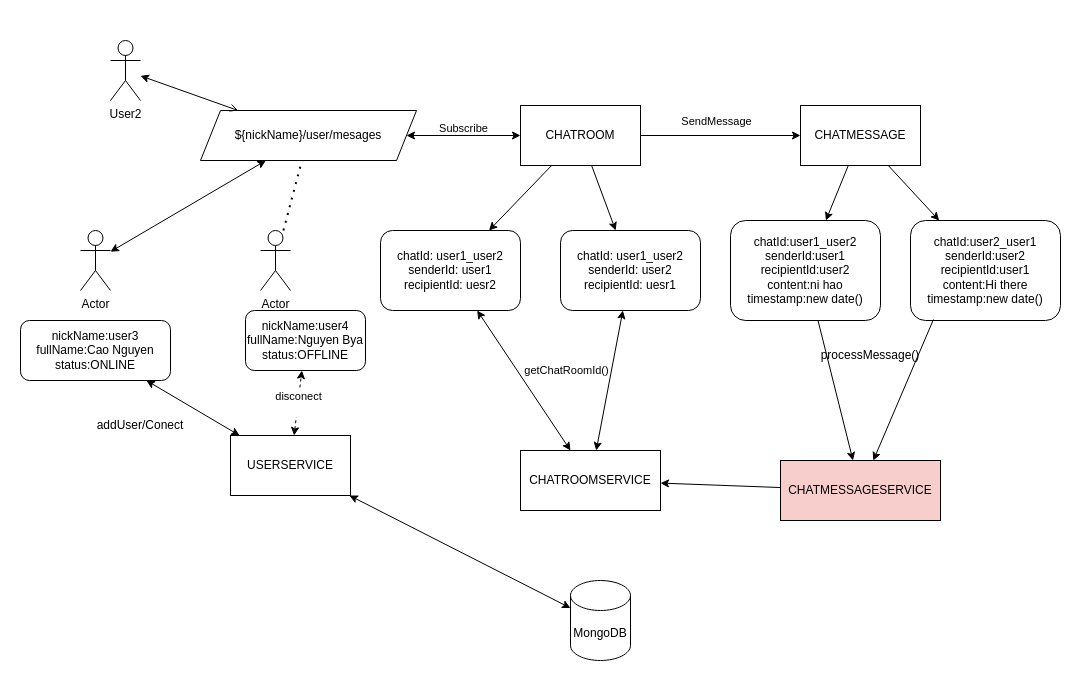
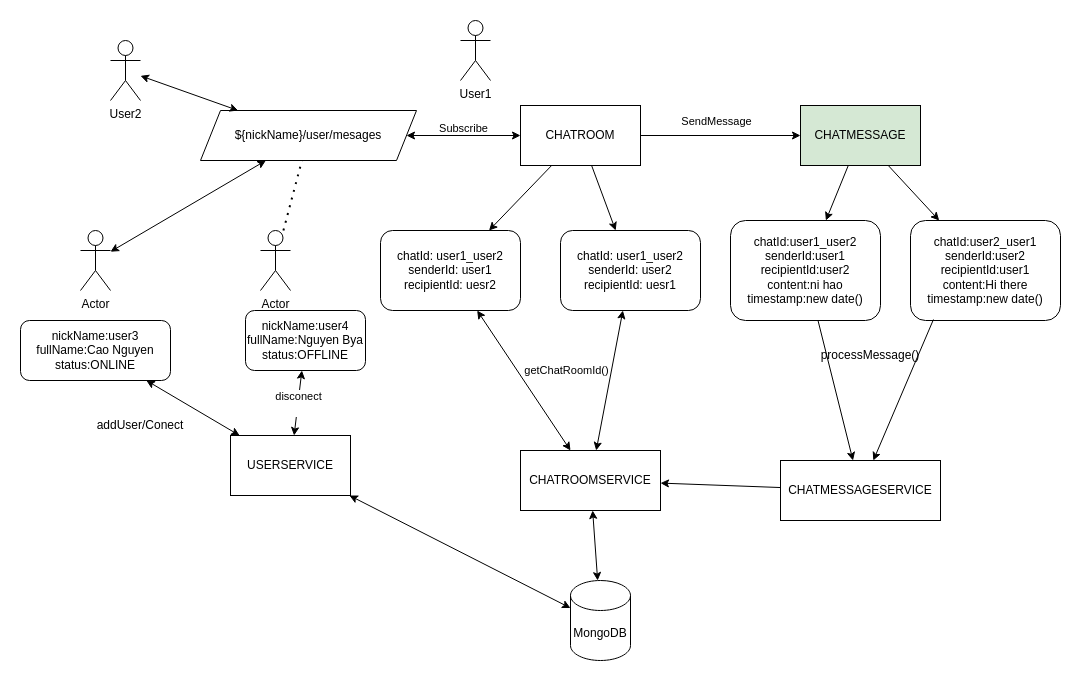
  <mxCell id="0" />
  <mxCell id="1" parent="0" />
  <mxCell id="2" value="${nickName}/user/mesages" style="shape=parallelogram;perimeter=parallelogramPerimeter;whiteSpace=wrap;html=1;fixedSize=1;" parent="1" vertex="1"><mxGeometry x="200" y="110" width="216" height="50" as="geometry" /></mxCell>
  <mxCell id="3" value="" style="endArrow=classic;startArrow=classic;html=1;rounded=0;exitX=1;exitY=0.5;exitDx=0;exitDy=0;" parent="1" source="2" target="40" edge="1"><mxGeometry width="50" height="50" relative="1" as="geometry"><mxPoint x="406" y="134.58" as="sourcePoint" /><mxPoint x="520" y="135" as="targetPoint" /></mxGeometry></mxCell>
  <mxCell id="4" value="Subscribe" style="edgeLabel;html=1;align=center;verticalAlign=middle;resizable=0;points=[];" parent="3" vertex="1" connectable="0"><mxGeometry x="-0.017" y="8" relative="1" as="geometry"><mxPoint as="offset" /></mxGeometry></mxCell>
+ <mxCell id="5" value="User1" style="shape=umlActor;verticalLabelPosition=bottom;verticalAlign=top;html=1;outlineConnect=0;" parent="1" vertex="1"><mxGeometry x="460" y="20" width="30" height="60" as="geometry" /></mxCell>
  <mxCell id="6" value="User2" style="shape=umlActor;verticalLabelPosition=bottom;verticalAlign=top;html=1;outlineConnect=0;" parent="1" vertex="1"><mxGeometry x="110" y="40" width="30" height="60" as="geometry" /></mxCell>
  <mxCell id="7" value="chatId: user1_user2&lt;div&gt;senderId: user1&lt;/div&gt;&lt;div&gt;recipientId: uesr2&lt;/div&gt;" style="rounded=1;whiteSpace=wrap;html=1;" parent="1" vertex="1"><mxGeometry x="380" y="230" width="140" height="80" as="geometry" /></mxCell>
  <mxCell id="8" value="chatId: user1_user2&lt;div&gt;senderId: user2&lt;/div&gt;&lt;div&gt;recipientId: uesr1&lt;/div&gt;" style="rounded=1;whiteSpace=wrap;html=1;" parent="1" vertex="1"><mxGeometry x="560" y="230" width="140" height="80" as="geometry" /></mxCell>
  <mxCell id="9" value="" style="endArrow=classic;html=1;rounded=0;" parent="1" source="40" target="41" edge="1"><mxGeometry width="50" height="50" relative="1" as="geometry"><mxPoint x="640" y="135" as="sourcePoint" /><mxPoint x="800" y="135" as="targetPoint" /></mxGeometry></mxCell>
  <mxCell id="10" value="SendMessage" style="edgeLabel;html=1;align=center;verticalAlign=middle;resizable=0;points=[];" parent="9" vertex="1" connectable="0"><mxGeometry x="-0.25" y="-1" relative="1" as="geometry"><mxPoint x="15" y="-16" as="offset" /></mxGeometry></mxCell>
  <mxCell id="11" value="chatId:user1_user2&lt;div&gt;senderId:user1&lt;/div&gt;&lt;div&gt;recipientId:user2&lt;/div&gt;&lt;div&gt;content:ni hao&lt;/div&gt;&lt;div&gt;timestamp:new date()&lt;/div&gt;" style="rounded=1;whiteSpace=wrap;html=1;" parent="1" vertex="1"><mxGeometry x="730" y="220" width="150" height="100" as="geometry" /></mxCell>
  <mxCell id="12" value="chatId:user2_user1&lt;div&gt;senderId:user2&lt;/div&gt;&lt;div&gt;recipientId:user1&lt;/div&gt;&lt;div&gt;content:Hi there&lt;/div&gt;&lt;div&gt;timestamp:new date()&lt;/div&gt;" style="rounded=1;whiteSpace=wrap;html=1;" parent="1" vertex="1"><mxGeometry x="910" y="220" width="150" height="100" as="geometry" /></mxCell>
  <mxCell id="13" value="" style="endArrow=classic;html=1;rounded=0;" parent="1" source="40" target="7" edge="1"><mxGeometry width="50" height="50" relative="1" as="geometry"><mxPoint x="551.111" y="165" as="sourcePoint" /><mxPoint x="490" y="230" as="targetPoint" /></mxGeometry></mxCell>
  <mxCell id="14" value="" style="endArrow=classic;html=1;rounded=0;" parent="1" source="40" target="8" edge="1"><mxGeometry width="50" height="50" relative="1" as="geometry"><mxPoint x="591.111" y="165" as="sourcePoint" /><mxPoint x="490" y="230" as="targetPoint" /></mxGeometry></mxCell>
  <mxCell id="15" value="" style="endArrow=classic;html=1;rounded=0;" parent="1" source="41" target="11" edge="1"><mxGeometry width="50" height="50" relative="1" as="geometry"><mxPoint x="830" y="165" as="sourcePoint" /><mxPoint x="770" y="200" as="targetPoint" /></mxGeometry></mxCell>
  <mxCell id="16" value="" style="endArrow=classic;html=1;rounded=0;" parent="1" source="41" target="12" edge="1"><mxGeometry width="50" height="50" relative="1" as="geometry"><mxPoint x="890" y="165" as="sourcePoint" /><mxPoint x="490" y="230" as="targetPoint" /></mxGeometry></mxCell>
  <mxCell id="17" value="MongoDB" style="shape=cylinder3;whiteSpace=wrap;html=1;boundedLbl=1;backgroundOutline=1;size=15;" parent="1" vertex="1"><mxGeometry x="570" y="580" width="60" height="80" as="geometry" /></mxCell>
  <mxCell id="18" value="" style="endArrow=classic;startArrow=classic;html=1;rounded=0;" parent="1" source="43" target="7" edge="1"><mxGeometry width="50" height="50" relative="1" as="geometry"><mxPoint x="561.429" y="450" as="sourcePoint" /><mxPoint x="490" y="230" as="targetPoint" /></mxGeometry></mxCell>
  <mxCell id="19" value="getChatRoomId()" style="edgeLabel;html=1;align=center;verticalAlign=middle;resizable=0;points=[];" vertex="1" connectable="0" parent="18"><mxGeometry x="0.068" y="1" relative="1" as="geometry"><mxPoint x="46" y="-6" as="offset" /></mxGeometry></mxCell>
  <mxCell id="20" value="" style="endArrow=classic;startArrow=classic;html=1;rounded=0;" parent="1" source="43" target="8" edge="1"><mxGeometry width="50" height="50" relative="1" as="geometry"><mxPoint x="587.143" y="450" as="sourcePoint" /><mxPoint x="490" y="230" as="targetPoint" /></mxGeometry></mxCell>
  <mxCell id="21" value="&lt;span style=&quot;color: rgba(0, 0, 0, 0); font-family: monospace; font-size: 0px; text-align: start; background-color: rgb(251, 251, 251);&quot;&gt;%3CmxGraphModel%3E%3Croot%3E%3CmxCell%20id%3D%220%22%2F%3E%3CmxCell%20id%3D%221%22%20parent%3D%220%22%2F%3E%3CmxCell%20id%3D%222%22%20value%3D%22getChatRoomId()%22%20style%3D%22edgeLabel%3Bhtml%3D1%3Balign%3Dcenter%3BverticalAlign%3Dmiddle%3Bresizable%3D0%3Bpoints%3D%5B%5D%3B%22%20vertex%3D%221%22%20connectable%3D%220%22%20parent%3D%221%22%3E%3CmxGeometry%20x%3D%22554.259%22%20y%3D%22-224.297%22%20as%3D%22geometry%22%2F%3E%3C%2FmxCell%3E%3C%2Froot%3E%3C%2FmxGraphModel%3E&lt;/span&gt;" style="edgeLabel;html=1;align=center;verticalAlign=middle;resizable=0;points=[];" vertex="1" connectable="0" parent="20"><mxGeometry x="0.133" y="3" relative="1" as="geometry"><mxPoint y="-1" as="offset" /></mxGeometry></mxCell>
  <mxCell id="22" value="&lt;span style=&quot;color: rgba(0, 0, 0, 0); font-family: monospace; font-size: 0px; text-align: start; background-color: rgb(251, 251, 251);&quot;&gt;%3CmxGraphModel%3E%3Croot%3E%3CmxCell%20id%3D%220%22%2F%3E%3CmxCell%20id%3D%221%22%20parent%3D%220%22%2F%3E%3CmxCell%20id%3D%222%22%20value%3D%22getChatRoomId()%22%20style%3D%22edgeLabel%3Bhtml%3D1%3Balign%3Dcenter%3BverticalAlign%3Dmiddle%3Bresizable%3D0%3Bpoints%3D%5B%5D%3B%22%20vertex%3D%221%22%20connectable%3D%220%22%20parent%3D%221%22%3E%3CmxGeometry%20x%3D%22554.259%22%20y%3D%22-224.297%22%20as%3D%22geometry%22%2F%3E%3C%2FmxCell%3E%3C%2Froot%3E%3C%2FmxGraphModel%3get&lt;/span&gt;" style="edgeLabel;html=1;align=center;verticalAlign=middle;resizable=0;points=[];" vertex="1" connectable="0" parent="20"><mxGeometry x="0.176" y="3" relative="1" as="geometry"><mxPoint as="offset" /></mxGeometry></mxCell>
  <mxCell id="23" value="" style="endArrow=classic;html=1;rounded=0;" parent="1" source="11" target="44" edge="1"><mxGeometry width="50" height="50" relative="1" as="geometry"><mxPoint x="790.78" y="320" as="sourcePoint" /><mxPoint x="819.217" y="450" as="targetPoint" /></mxGeometry></mxCell>
  <mxCell id="24" value="" style="endArrow=classic;html=1;rounded=0;exitX=0.153;exitY=0.99;exitDx=0;exitDy=0;exitPerimeter=0;" parent="1" source="12" target="44" edge="1"><mxGeometry width="50" height="50" relative="1" as="geometry"><mxPoint x="440" y="280" as="sourcePoint" /><mxPoint x="857.32" y="450" as="targetPoint" /></mxGeometry></mxCell>
  <mxCell id="25" value="processMessage()" style="text;html=1;align=center;verticalAlign=middle;whiteSpace=wrap;rounded=0;" vertex="1" parent="1"><mxGeometry x="840" y="340" width="60" height="30" as="geometry" /></mxCell>
+ <mxCell id="26" value="" style="endArrow=classic;startArrow=classic;html=1;rounded=0;" edge="1" parent="1" source="17" target="43"><mxGeometry width="50" height="50" relative="1" as="geometry"><mxPoint x="660" y="350" as="sourcePoint" /><mxPoint x="584.286" y="510" as="targetPoint" /></mxGeometry></mxCell>
  <mxCell id="27" value="" style="endArrow=classic;html=1;rounded=0;" edge="1" parent="1" source="44" target="43"><mxGeometry width="50" height="50" relative="1" as="geometry"><mxPoint x="788.571" y="510" as="sourcePoint" /><mxPoint x="710" y="300" as="targetPoint" /></mxGeometry></mxCell>
  <mxCell id="28" value="Actor" style="shape=umlActor;verticalLabelPosition=bottom;verticalAlign=top;html=1;outlineConnect=0;" vertex="1" parent="1"><mxGeometry x="80" y="230" width="30" height="60" as="geometry" /></mxCell>
  <mxCell id="29" value="nickName:user3&lt;div&gt;fullName:Cao Nguyen&lt;/div&gt;&lt;div&gt;status:ONLINE&lt;/div&gt;" style="rounded=1;whiteSpace=wrap;html=1;" vertex="1" parent="1"><mxGeometry x="20" y="320" width="150" height="60" as="geometry" /></mxCell>
  <mxCell id="30" value="" style="endArrow=classic;startArrow=classic;html=1;rounded=0;entryX=0;entryY=0;entryDx=0;entryDy=27.5;entryPerimeter=0;" edge="1" parent="1" source="42" target="17"><mxGeometry width="50" height="50" relative="1" as="geometry"><mxPoint x="320" y="512.742" as="sourcePoint" /><mxPoint x="420" y="300" as="targetPoint" /></mxGeometry></mxCell>
  <mxCell id="31" value="" style="endArrow=classic;startArrow=classic;html=1;rounded=0;" edge="1" parent="1" source="42" target="29"><mxGeometry width="50" height="50" relative="1" as="geometry"><mxPoint x="224.643" y="460" as="sourcePoint" /><mxPoint x="420" y="300" as="targetPoint" /></mxGeometry></mxCell>
  <mxCell id="32" value="addUser/Conect" style="text;html=1;align=center;verticalAlign=middle;whiteSpace=wrap;rounded=0;" vertex="1" parent="1"><mxGeometry x="110" y="420" width="60" height="10" as="geometry" /></mxCell>
  <mxCell id="33" value="" style="endArrow=classic;startArrow=classic;html=1;rounded=0;" edge="1" parent="1" source="28" target="2"><mxGeometry width="50" height="50" relative="1" as="geometry"><mxPoint x="540" y="350" as="sourcePoint" /><mxPoint x="590" y="300" as="targetPoint" /></mxGeometry></mxCell>
- <mxCell id="34" value="" style="endArrow=open;startArrow=classic;html=1;rounded=0;" edge="1" parent="1" source="6" target="2"><mxGeometry width="50" height="50" relative="1" as="geometry"><mxPoint x="540" y="350" as="sourcePoint" /><mxPoint x="280" y="150" as="targetPoint" /></mxGeometry></mxCell>
+ <mxCell id="34" value="" style="endArrow=classic;startArrow=classic;html=1;rounded=0;" edge="1" parent="1" source="6" target="2"><mxGeometry width="50" height="50" relative="1" as="geometry"><mxPoint x="540" y="350" as="sourcePoint" /><mxPoint x="280" y="150" as="targetPoint" /></mxGeometry></mxCell>
  <mxCell id="35" value="Actor" style="shape=umlActor;verticalLabelPosition=bottom;verticalAlign=top;html=1;outlineConnect=0;" vertex="1" parent="1"><mxGeometry x="260" y="230" width="30" height="60" as="geometry" /></mxCell>
  <mxCell id="36" value="" style="endArrow=none;dashed=1;html=1;dashPattern=1 3;strokeWidth=2;rounded=0;" edge="1" parent="1" source="35" target="2"><mxGeometry width="50" height="50" relative="1" as="geometry"><mxPoint x="540" y="350" as="sourcePoint" /><mxPoint x="590" y="300" as="targetPoint" /></mxGeometry></mxCell>
- <mxCell id="37" value="" style="endArrow=classic;startArrow=classic;html=1;rounded=0;dashed=1;" edge="1" parent="1" source="42" target="39"><mxGeometry width="50" height="50" relative="1" as="geometry"><mxPoint x="290" y="460" as="sourcePoint" /><mxPoint x="290" y="370" as="targetPoint" /></mxGeometry></mxCell>
+ <mxCell id="37" value="" style="endArrow=classic;startArrow=classic;html=1;rounded=0;" edge="1" parent="1" source="42" target="39"><mxGeometry width="50" height="50" relative="1" as="geometry"><mxPoint x="290" y="460" as="sourcePoint" /><mxPoint x="290" y="370" as="targetPoint" /></mxGeometry></mxCell>
  <mxCell id="38" value="disconect&lt;div&gt;&lt;br&gt;&lt;/div&gt;" style="edgeLabel;html=1;align=center;verticalAlign=middle;resizable=0;points=[];" vertex="1" connectable="0" parent="37"><mxGeometry x="0.013" relative="1" as="geometry"><mxPoint as="offset" /></mxGeometry></mxCell>
  <mxCell id="39" value="nickName:user4&lt;div&gt;fullName:Nguyen Bya&lt;/div&gt;&lt;div&gt;status:OFFLINE&lt;/div&gt;" style="rounded=1;whiteSpace=wrap;html=1;" vertex="1" parent="1"><mxGeometry x="245" y="310" width="120" height="60" as="geometry" /></mxCell>
  <mxCell id="40" value="CHATROOM" style="whiteSpace=wrap;html=1;" vertex="1" parent="1"><mxGeometry x="520" y="105" width="120" height="60" as="geometry" /></mxCell>
- <mxCell id="41" value="CHATMESSAGE" style="rounded=0;whiteSpace=wrap;html=1;" vertex="1" parent="1"><mxGeometry x="800" y="105" width="120" height="60" as="geometry" /></mxCell>
+ <mxCell id="41" value="CHATMESSAGE" style="rounded=0;whiteSpace=wrap;html=1;fillColor=#d5e8d4;" vertex="1" parent="1"><mxGeometry x="800" y="105" width="120" height="60" as="geometry" /></mxCell>
  <mxCell id="42" value="USERSERVICE" style="rounded=0;whiteSpace=wrap;html=1;" vertex="1" parent="1"><mxGeometry x="230" y="435" width="120" height="60" as="geometry" /></mxCell>
  <mxCell id="43" value="CHATROOMSERVICE" style="rounded=0;whiteSpace=wrap;html=1;" vertex="1" parent="1"><mxGeometry x="520" y="450" width="140" height="60" as="geometry" /></mxCell>
- <mxCell id="44" value="CHATMESSAGESERVICE" style="rounded=0;whiteSpace=wrap;html=1;fillColor=#f8cecc;" vertex="1" parent="1"><mxGeometry x="780" y="460" width="160" height="60" as="geometry" /></mxCell>
+ <mxCell id="44" value="CHATMESSAGESERVICE" style="rounded=0;whiteSpace=wrap;html=1;" vertex="1" parent="1"><mxGeometry x="780" y="460" width="160" height="60" as="geometry" /></mxCell>
